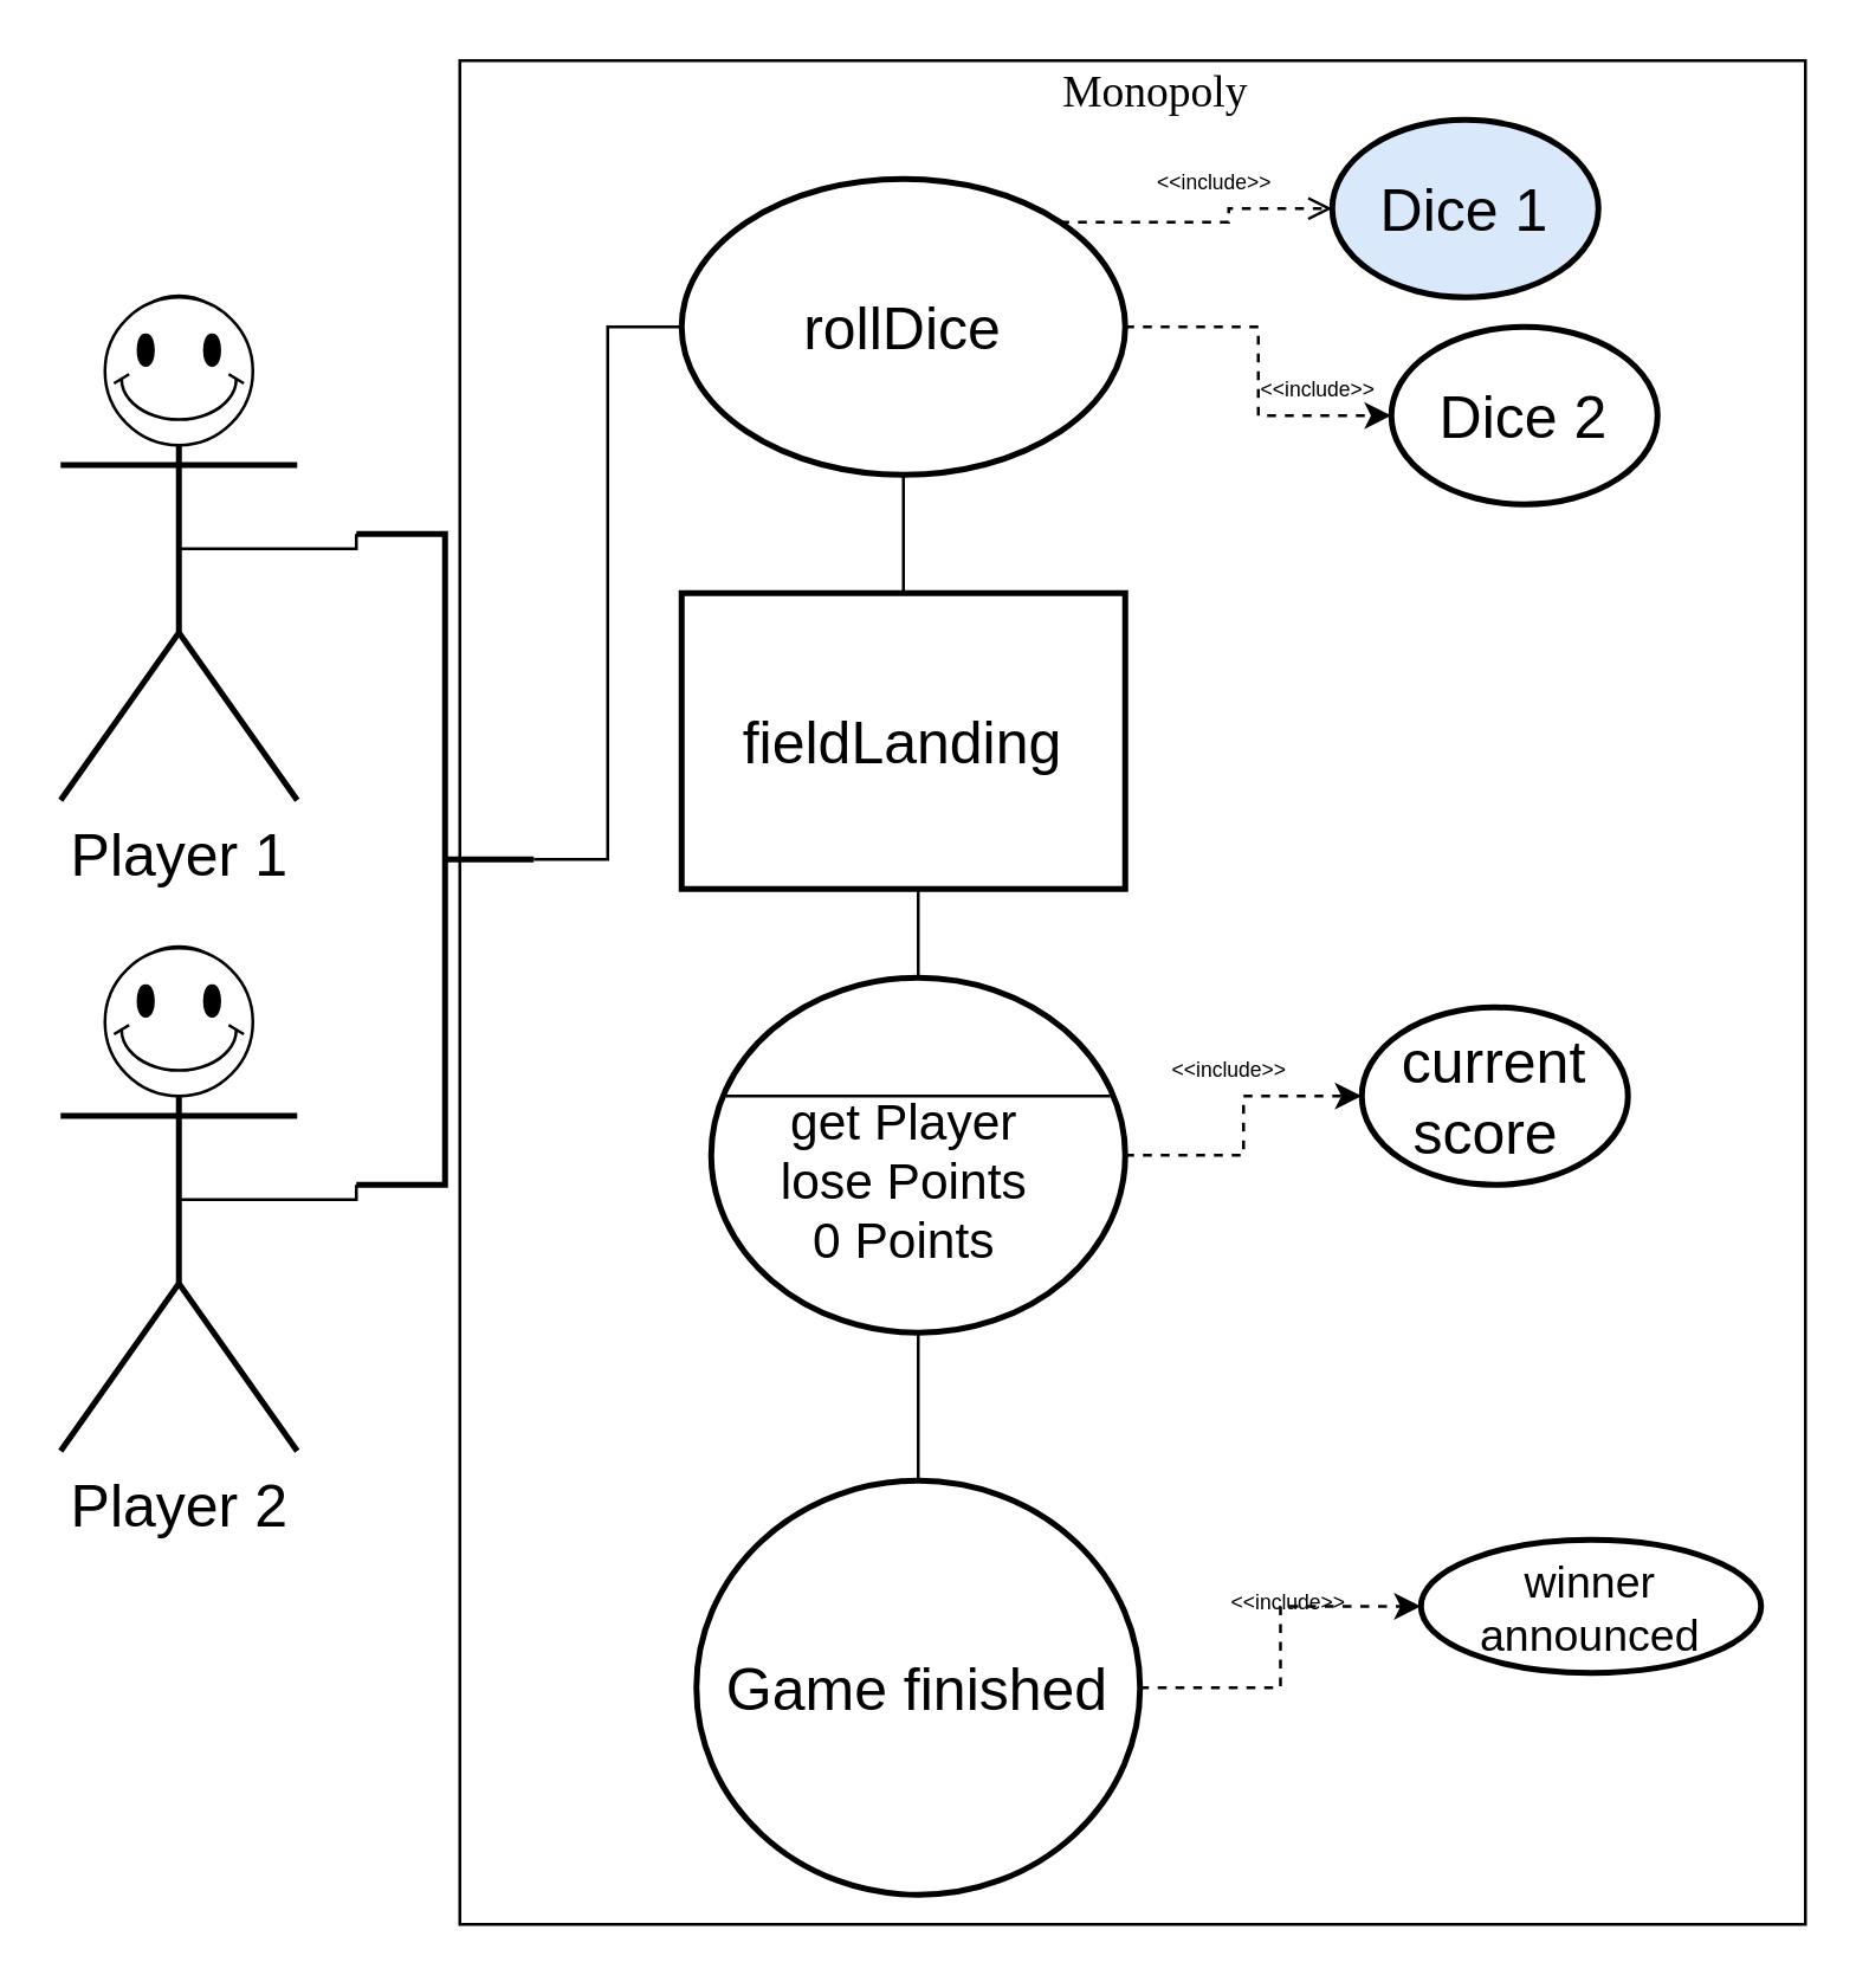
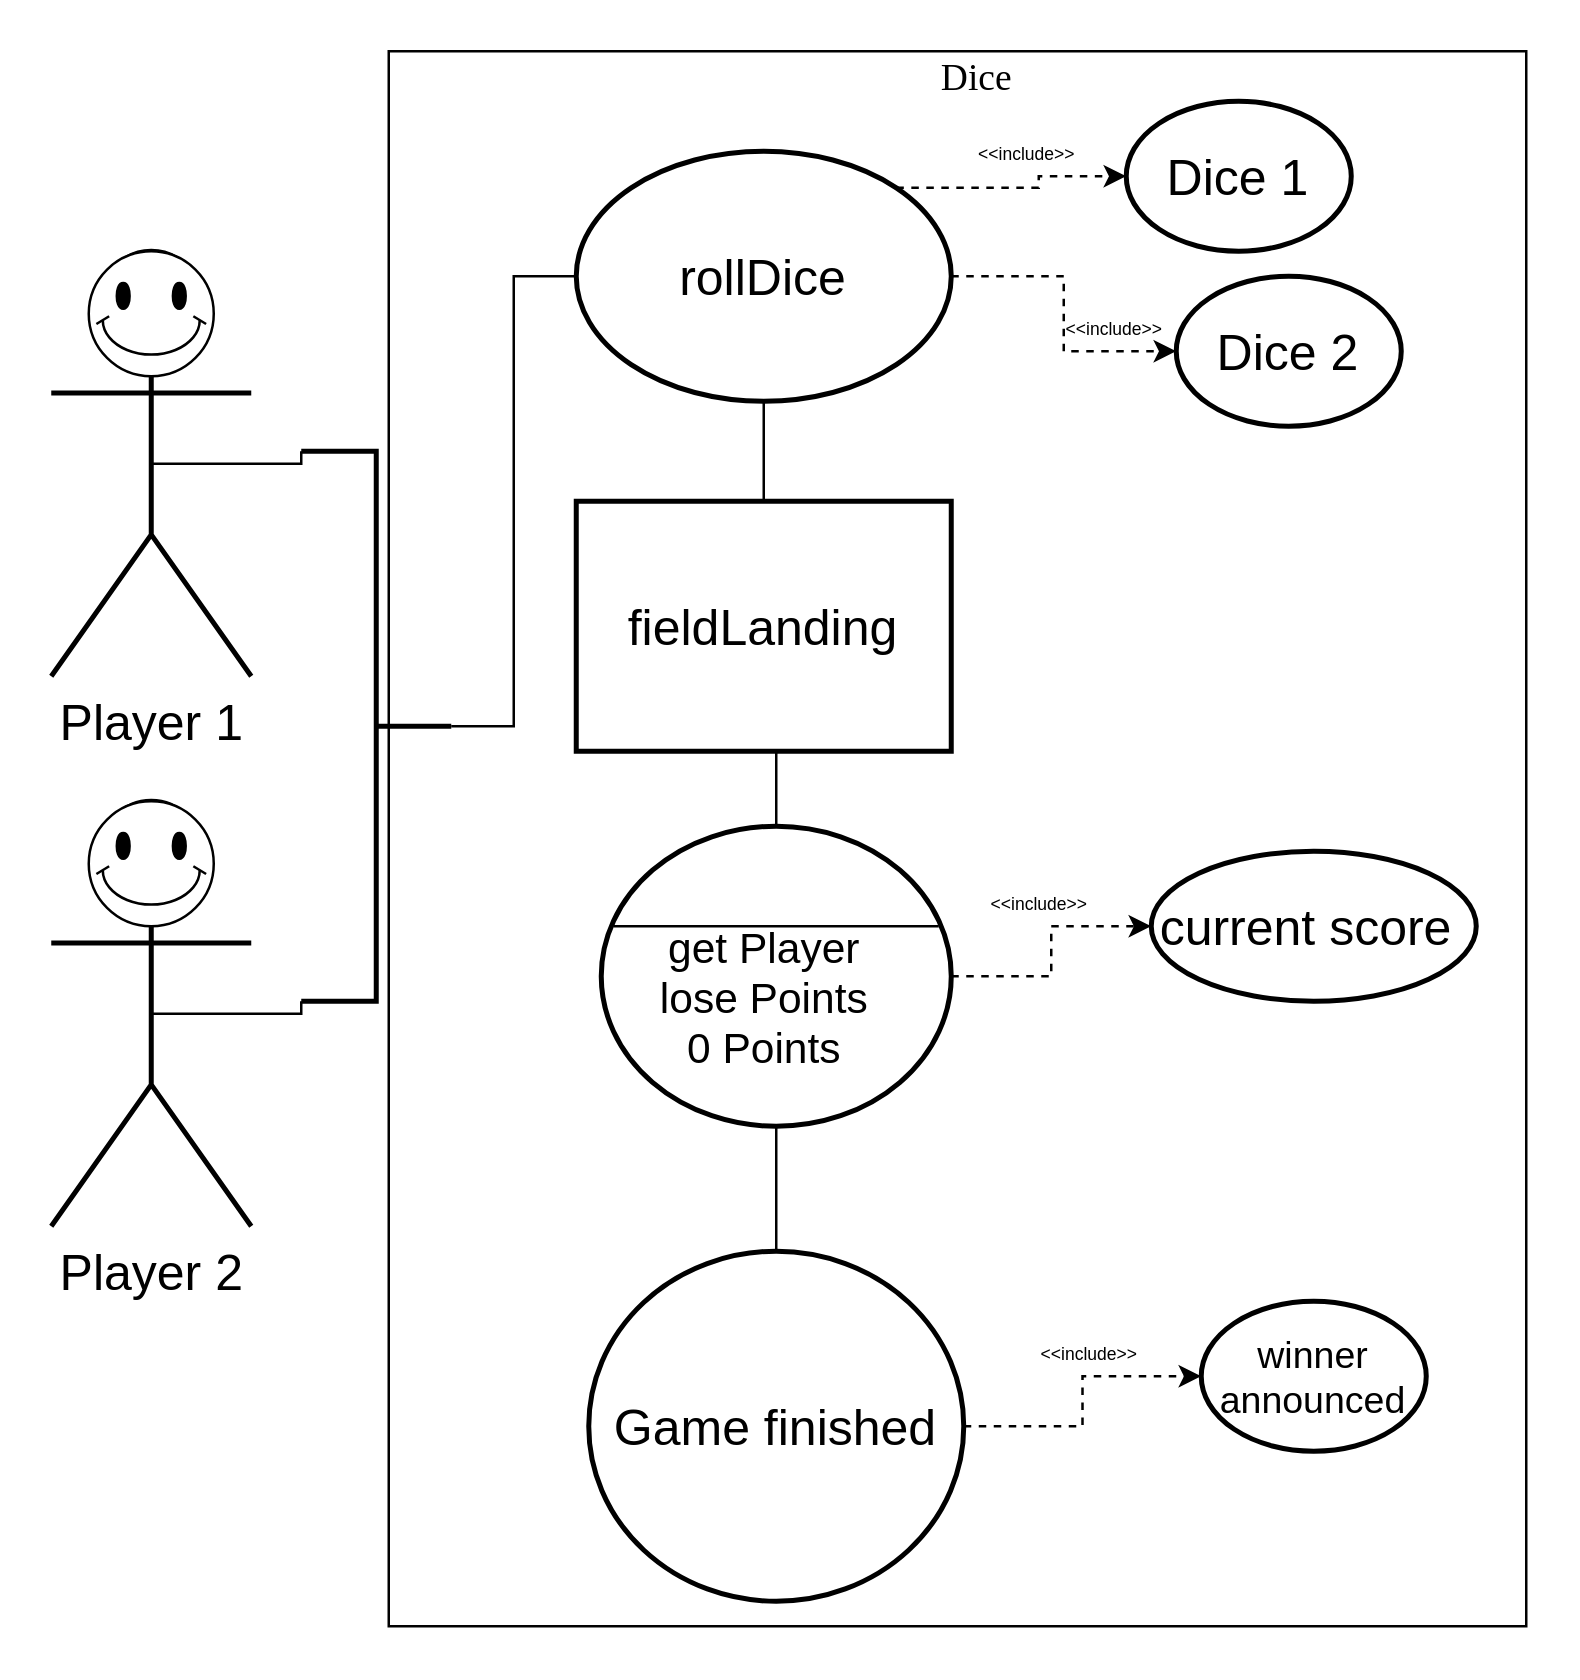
  <mxCell id="0" />
  <mxCell id="1" parent="0" />
  <mxCell id="2" value="" style="rounded=0;whiteSpace=wrap;html=1;shadow=0;glass=0;imageAspect=1;collapsible=0;editable=0;" parent="1" vertex="1"><mxGeometry x="155" y="20" width="455" height="630" as="geometry" /></mxCell>
- <mxCell id="3" value="Monopoly" style="text;html=1;resizable=0;autosize=1;align=center;verticalAlign=middle;points=[];fillColor=none;strokeColor=none;rounded=0;strokeWidth=2;glass=0;fontFamily=Comic Sans MS;fontSize=15;" parent="1" vertex="1"><mxGeometry x="350" y="20" width="80" height="20" as="geometry" /></mxCell>
+ <mxCell id="3" value="Dice" style="text;html=1;resizable=0;autosize=1;align=center;verticalAlign=middle;points=[];fillColor=none;strokeColor=none;rounded=0;strokeWidth=2;glass=0;fontFamily=Comic Sans MS;fontSize=15;" parent="1" vertex="1"><mxGeometry x="350" y="20" width="80" height="20" as="geometry" /></mxCell>
  <mxCell id="4" style="edgeStyle=orthogonalEdgeStyle;rounded=0;orthogonalLoop=1;jettySize=auto;html=1;exitX=0.5;exitY=0.5;exitDx=0;exitDy=0;exitPerimeter=0;entryX=1;entryY=1;entryDx=0;entryDy=0;entryPerimeter=0;endArrow=none;endFill=0;" parent="1" source="5" target="17" edge="1"><mxGeometry relative="1" as="geometry" /></mxCell>
  <mxCell id="5" value="&lt;font style=&quot;font-size: 20px&quot;&gt;Player 1&lt;br&gt;&lt;br&gt;&lt;/font&gt;" style="shape=umlActor;verticalLabelPosition=bottom;verticalAlign=top;html=1;outlineConnect=0;rounded=0;glass=0;strokeWidth=2;" parent="1" vertex="1"><mxGeometry x="20" y="100" width="80" height="170" as="geometry" /></mxCell>
  <mxCell id="6" style="edgeStyle=orthogonalEdgeStyle;rounded=0;orthogonalLoop=1;jettySize=auto;html=1;exitX=0.5;exitY=0.5;exitDx=0;exitDy=0;exitPerimeter=0;entryX=1;entryY=0;entryDx=0;entryDy=0;entryPerimeter=0;endArrow=none;endFill=0;" parent="1" source="7" target="17" edge="1"><mxGeometry relative="1" as="geometry" /></mxCell>
  <mxCell id="7" value="&lt;div style=&quot;font-size: 20px&quot;&gt;Player 2&lt;/div&gt;&lt;div style=&quot;font-size: 20px&quot;&gt;&lt;br&gt;&lt;/div&gt;" style="shape=umlActor;verticalLabelPosition=bottom;verticalAlign=top;html=1;outlineConnect=0;rounded=0;glass=0;strokeWidth=2;" parent="1" vertex="1"><mxGeometry x="20" y="320" width="80" height="170" as="geometry" /></mxCell>
- <mxCell id="8" style="edgeStyle=orthogonalEdgeStyle;rounded=0;orthogonalLoop=1;jettySize=auto;html=1;exitX=1;exitY=0;exitDx=0;exitDy=0;dashed=1;endArrow=open;" parent="1" source="11" target="12" edge="1"><mxGeometry relative="1" as="geometry" /></mxCell>
+ <mxCell id="8" style="edgeStyle=orthogonalEdgeStyle;rounded=0;orthogonalLoop=1;jettySize=auto;html=1;exitX=1;exitY=0;exitDx=0;exitDy=0;dashed=1;" parent="1" source="11" target="12" edge="1"><mxGeometry relative="1" as="geometry" /></mxCell>
  <mxCell id="9" style="edgeStyle=orthogonalEdgeStyle;rounded=0;orthogonalLoop=1;jettySize=auto;html=1;exitX=1;exitY=0.5;exitDx=0;exitDy=0;entryX=0;entryY=0.5;entryDx=0;entryDy=0;dashed=1;" parent="1" source="11" target="13" edge="1"><mxGeometry relative="1" as="geometry" /></mxCell>
  <mxCell id="10" style="edgeStyle=orthogonalEdgeStyle;rounded=0;orthogonalLoop=1;jettySize=auto;html=1;exitX=0.5;exitY=1;exitDx=0;exitDy=0;entryX=0.5;entryY=0;entryDx=0;entryDy=0;endArrow=none;endFill=0;" parent="1" source="11" target="21" edge="1"><mxGeometry relative="1" as="geometry" /></mxCell>
  <mxCell id="11" value="&lt;span style=&quot;font-size: 20px&quot;&gt;rollDice&lt;/span&gt;" style="ellipse;whiteSpace=wrap;html=1;rounded=0;glass=0;strokeWidth=2;" parent="1" vertex="1"><mxGeometry x="230" y="60" width="150" height="100" as="geometry" /></mxCell>
- <mxCell id="12" value="&lt;span style=&quot;font-size: 20px&quot;&gt;Dice 1&lt;/span&gt;" style="ellipse;whiteSpace=wrap;html=1;rounded=0;glass=0;strokeWidth=2;fillColor=#dae8fc;" parent="1" vertex="1"><mxGeometry x="450" y="40" width="90" height="60" as="geometry" /></mxCell>
+ <mxCell id="12" value="&lt;span style=&quot;font-size: 20px&quot;&gt;Dice 1&lt;/span&gt;" style="ellipse;whiteSpace=wrap;html=1;rounded=0;glass=0;strokeWidth=2;" parent="1" vertex="1"><mxGeometry x="450" y="40" width="90" height="60" as="geometry" /></mxCell>
  <mxCell id="13" value="&lt;span style=&quot;font-size: 20px&quot;&gt;Dice 2&lt;/span&gt;" style="ellipse;whiteSpace=wrap;html=1;rounded=0;glass=0;strokeWidth=2;" parent="1" vertex="1"><mxGeometry x="470" y="110" width="90" height="60" as="geometry" /></mxCell>
  <mxCell id="14" value="&lt;font style=&quot;font-size: 7px&quot;&gt;&amp;lt;&amp;lt;include&amp;gt;&amp;gt;&lt;/font&gt;" style="text;html=1;resizable=0;autosize=1;align=center;verticalAlign=middle;points=[];fillColor=none;strokeColor=none;rounded=0;" parent="1" vertex="1"><mxGeometry x="385" y="50" width="50" height="20" as="geometry" /></mxCell>
  <mxCell id="15" value="&lt;font style=&quot;font-size: 7px&quot;&gt;&amp;lt;&amp;lt;include&amp;gt;&amp;gt;&lt;/font&gt;" style="text;html=1;resizable=0;autosize=1;align=center;verticalAlign=middle;points=[];fillColor=none;strokeColor=none;rounded=0;" parent="1" vertex="1"><mxGeometry x="420" y="120" width="50" height="20" as="geometry" /></mxCell>
  <mxCell id="16" style="edgeStyle=orthogonalEdgeStyle;rounded=0;orthogonalLoop=1;jettySize=auto;html=1;exitX=0;exitY=0.5;exitDx=0;exitDy=0;exitPerimeter=0;entryX=0;entryY=0.5;entryDx=0;entryDy=0;endArrow=none;endFill=0;" parent="1" source="17" target="11" edge="1"><mxGeometry relative="1" as="geometry" /></mxCell>
  <mxCell id="17" value="" style="strokeWidth=2;html=1;shape=mxgraph.flowchart.annotation_2;align=left;labelPosition=right;pointerEvents=1;rotation=-180;" parent="1" vertex="1"><mxGeometry x="120" y="180" width="60" height="220" as="geometry" /></mxCell>
  <mxCell id="18" value="" style="verticalLabelPosition=bottom;verticalAlign=top;html=1;shape=mxgraph.basic.smiley" parent="1" vertex="1"><mxGeometry x="35" y="100" width="50" height="50" as="geometry" /></mxCell>
  <mxCell id="19" value="" style="verticalLabelPosition=bottom;verticalAlign=top;html=1;shape=mxgraph.basic.smiley" parent="1" vertex="1"><mxGeometry x="35" y="320" width="50" height="50" as="geometry" /></mxCell>
  <mxCell id="20" style="edgeStyle=orthogonalEdgeStyle;rounded=0;orthogonalLoop=1;jettySize=auto;html=1;exitX=0.5;exitY=1;exitDx=0;exitDy=0;entryX=0.5;entryY=0;entryDx=0;entryDy=0;endArrow=none;endFill=0;" parent="1" source="21" target="24" edge="1"><mxGeometry relative="1" as="geometry" /></mxCell>
  <mxCell id="21" value="&lt;span style=&quot;font-size: 20px&quot;&gt;fieldLanding&lt;/span&gt;" style="whiteSpace=wrap;html=1;glass=0;strokeWidth=2;rounded=0;" parent="1" vertex="1"><mxGeometry x="230" y="200" width="150" height="100" as="geometry" /></mxCell>
  <mxCell id="22" style="edgeStyle=orthogonalEdgeStyle;rounded=0;orthogonalLoop=1;jettySize=auto;html=1;exitX=0.5;exitY=1;exitDx=0;exitDy=0;entryX=0.5;entryY=0;entryDx=0;entryDy=0;endArrow=none;endFill=0;" parent="1" source="24" target="30" edge="1"><mxGeometry relative="1" as="geometry" /></mxCell>
  <mxCell id="23" style="edgeStyle=orthogonalEdgeStyle;rounded=0;orthogonalLoop=1;jettySize=auto;html=1;exitX=1;exitY=0.5;exitDx=0;exitDy=0;entryX=0;entryY=0.5;entryDx=0;entryDy=0;dashed=1;endArrow=classic;endFill=1;" parent="1" source="24" target="33" edge="1"><mxGeometry relative="1" as="geometry" /></mxCell>
  <mxCell id="24" value="" style="ellipse;whiteSpace=wrap;html=1;rounded=0;glass=0;strokeWidth=2;" parent="1" vertex="1"><mxGeometry x="240" y="330" width="140" height="120" as="geometry" /></mxCell>
  <mxCell id="25" value="" style="endArrow=none;html=1;rounded=0;edgeStyle=orthogonalEdgeStyle;" parent="1" edge="1"><mxGeometry relative="1" as="geometry"><mxPoint x="245" y="370" as="sourcePoint" /><mxPoint x="375" y="370" as="targetPoint" /><Array as="points"><mxPoint x="365" y="370" /><mxPoint x="365" y="370" /></Array></mxGeometry></mxCell>
  <mxCell id="26" value="&lt;font style=&quot;font-size: 17px&quot;&gt;get Player&lt;/font&gt;" style="text;html=1;resizable=0;autosize=1;align=center;verticalAlign=middle;points=[];fillColor=none;strokeColor=none;rounded=0;shadow=0;glass=0;" parent="1" vertex="1"><mxGeometry x="260" y="370" width="90" height="20" as="geometry" /></mxCell>
  <mxCell id="27" value="&lt;font style=&quot;font-size: 17px&quot;&gt;lose Points&lt;/font&gt;" style="text;html=1;resizable=0;autosize=1;align=center;verticalAlign=middle;points=[];fillColor=none;strokeColor=none;rounded=0;shadow=0;glass=0;" parent="1" vertex="1"><mxGeometry x="255" y="390" width="100" height="20" as="geometry" /></mxCell>
  <mxCell id="28" value="&lt;font style=&quot;font-size: 17px&quot;&gt;0 Points&lt;/font&gt;" style="text;html=1;resizable=0;autosize=1;align=center;verticalAlign=middle;points=[];fillColor=none;strokeColor=none;rounded=0;shadow=0;glass=0;" parent="1" vertex="1"><mxGeometry x="265" y="410" width="80" height="20" as="geometry" /></mxCell>
  <mxCell id="29" style="edgeStyle=orthogonalEdgeStyle;rounded=0;orthogonalLoop=1;jettySize=auto;html=1;exitX=1;exitY=0.5;exitDx=0;exitDy=0;entryX=0;entryY=0.5;entryDx=0;entryDy=0;endArrow=classic;endFill=1;dashed=1;" parent="1" source="30" target="31" edge="1"><mxGeometry relative="1" as="geometry" /></mxCell>
  <mxCell id="30" value="&lt;span style=&quot;font-size: 20px&quot;&gt;Game finished&lt;/span&gt;" style="ellipse;whiteSpace=wrap;html=1;rounded=0;glass=0;strokeWidth=2;" parent="1" vertex="1"><mxGeometry x="235" y="500" width="150" height="140" as="geometry" /></mxCell>
- <mxCell id="31" value="&lt;font style=&quot;font-size: 15px&quot;&gt;winner announced&lt;/font&gt;" style="ellipse;whiteSpace=wrap;html=1;rounded=0;glass=0;strokeWidth=2;" parent="1" vertex="1"><mxGeometry x="480" y="520" width="115" height="45" as="geometry" /></mxCell>
+ <mxCell id="31" value="&lt;font style=&quot;font-size: 15px&quot;&gt;winner announced&lt;/font&gt;" style="ellipse;whiteSpace=wrap;html=1;rounded=0;glass=0;strokeWidth=2;" parent="1" vertex="1"><mxGeometry x="480" y="520" width="90" height="60" as="geometry" /></mxCell>
  <mxCell id="32" value="&lt;font style=&quot;font-size: 7px&quot;&gt;&amp;lt;&amp;lt;include&amp;gt;&amp;gt;&lt;/font&gt;" style="text;html=1;resizable=0;autosize=1;align=center;verticalAlign=middle;points=[];fillColor=none;strokeColor=none;rounded=0;" parent="1" vertex="1"><mxGeometry x="410" y="530" width="50" height="20" as="geometry" /></mxCell>
- <mxCell id="33" value="&lt;span style=&quot;font-size: 20px&quot;&gt;current score&amp;nbsp;&lt;/span&gt;" style="ellipse;whiteSpace=wrap;html=1;rounded=0;glass=0;strokeWidth=2;" parent="1" vertex="1"><mxGeometry x="460" y="340" width="90" height="60" as="geometry" /></mxCell>
+ <mxCell id="33" value="&lt;span style=&quot;font-size: 20px&quot;&gt;current score&amp;nbsp;&lt;/span&gt;" style="ellipse;whiteSpace=wrap;html=1;rounded=0;glass=0;strokeWidth=2;" parent="1" vertex="1"><mxGeometry x="460" y="340" width="130" height="60" as="geometry" /></mxCell>
  <mxCell id="34" value="&lt;font style=&quot;font-size: 7px&quot;&gt;&amp;lt;&amp;lt;include&amp;gt;&amp;gt;&lt;/font&gt;" style="text;html=1;resizable=0;autosize=1;align=center;verticalAlign=middle;points=[];fillColor=none;strokeColor=none;rounded=0;" parent="1" vertex="1"><mxGeometry x="390" y="350" width="50" height="20" as="geometry" /></mxCell>
